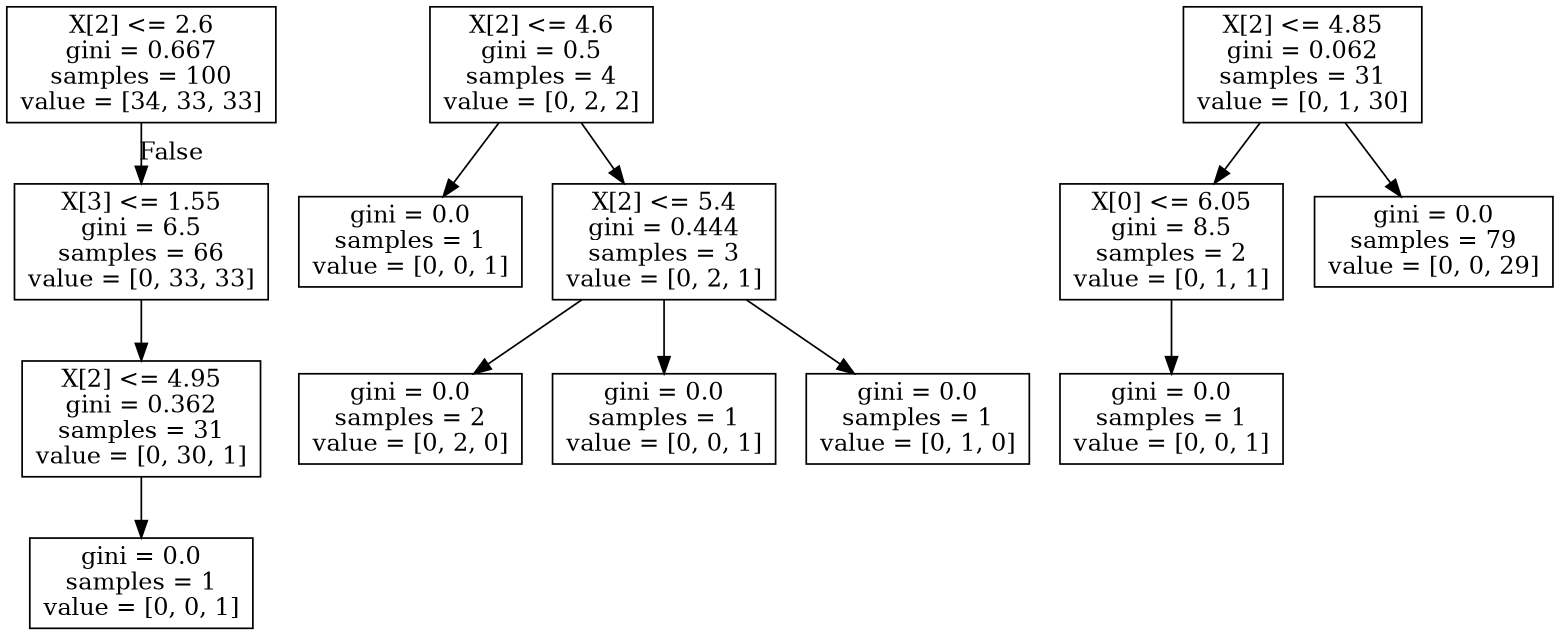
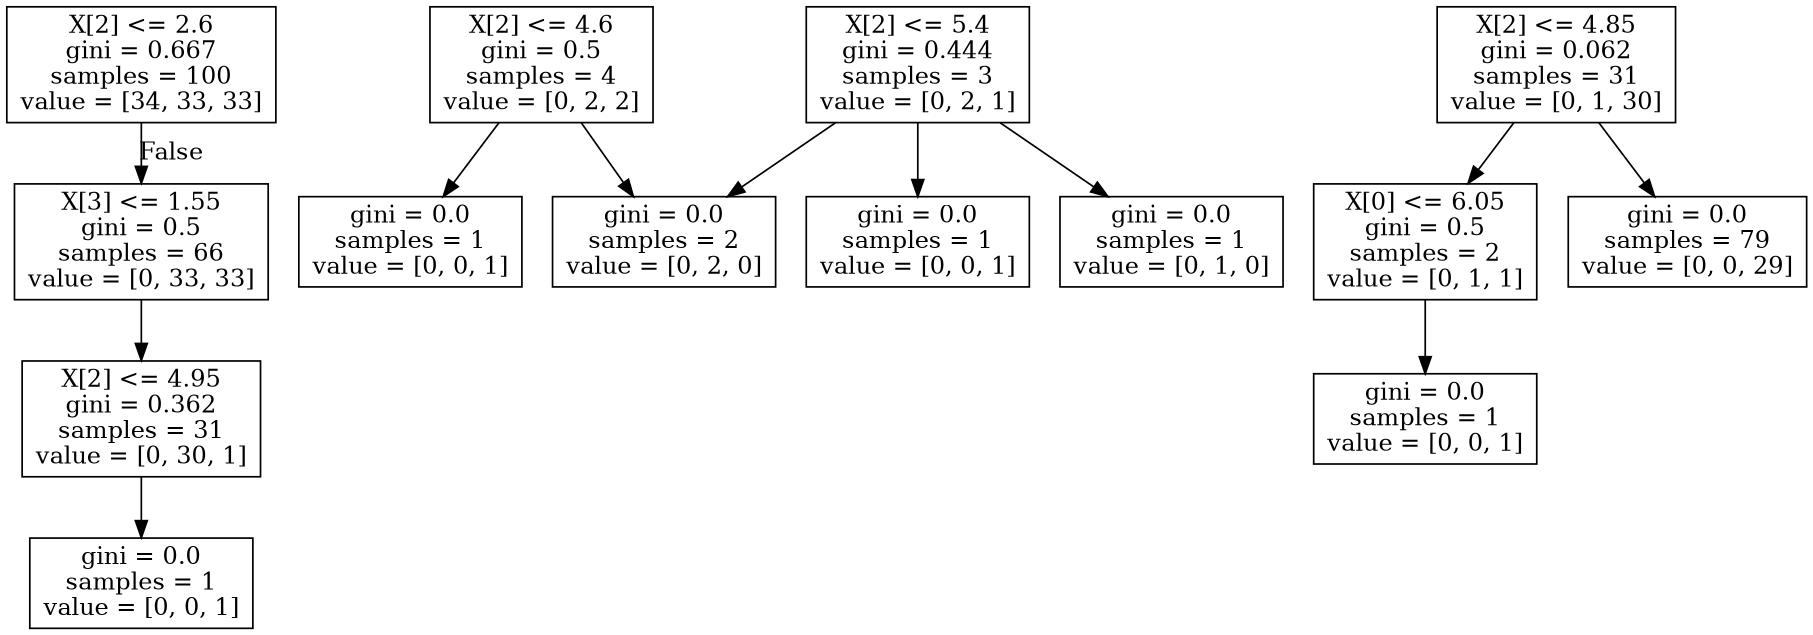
  digraph {
    node [shape=box]
    n1 [label="X[2] <= 2.6\ngini = 0.667\nsamples = 100\nvalue = [34, 33, 33]"]
-   n2 [label="X[3] <= 1.55\ngini = 6.5\nsamples = 66\nvalue = [0, 33, 33]"]
+   n2 [label="X[3] <= 1.55\ngini = 0.5\nsamples = 66\nvalue = [0, 33, 33]"]
    n3 [label="X[2] <= 4.95\ngini = 0.362\nsamples = 31\nvalue = [0, 30, 1]"]
    n4 [label="gini = 0.0\nsamples = 1\nvalue = [0, 0, 1]"]
    n5 [label="X[2] <= 4.6\ngini = 0.5\nsamples = 4\nvalue = [0, 2, 2]"]
    n6 [label="gini = 0.0\nsamples = 1\nvalue = [0, 0, 1]"]
    n7 [label="X[2] <= 5.4\ngini = 0.444\nsamples = 3\nvalue = [0, 2, 1]"]
    n8 [label="X[2] <= 4.85\ngini = 0.062\nsamples = 31\nvalue = [0, 1, 30]"]
-   n9 [label="X[0] <= 6.05\ngini = 8.5\nsamples = 2\nvalue = [0, 1, 1]"]
+   n9 [label="X[0] <= 6.05\ngini = 0.5\nsamples = 2\nvalue = [0, 1, 1]"]
    n10 [label="gini = 0.0\nsamples = 79\nvalue = [0, 0, 29]"]
    n11 [label="gini = 0.0\nsamples = 2\nvalue = [0, 2, 0]"]
    n12 [label="gini = 0.0\nsamples = 1\nvalue = [0, 0, 1]"]
    n13 [label="gini = 0.0\nsamples = 1\nvalue = [0, 1, 0]"]
    n14 [label="gini = 0.0\nsamples = 1\nvalue = [0, 0, 1]"]
    n1 -> n2 [headlabel=False labelangle=-45 labeldistance=2.5]
    n2 -> n3
    n3 -> n4
    n5 -> n6
-   n5 -> n7
+   n5 -> n11
    n7 -> n11
    n7 -> n12
    n7 -> n13
    n8 -> n9
    n8 -> n10
    n9 -> n14
  }
